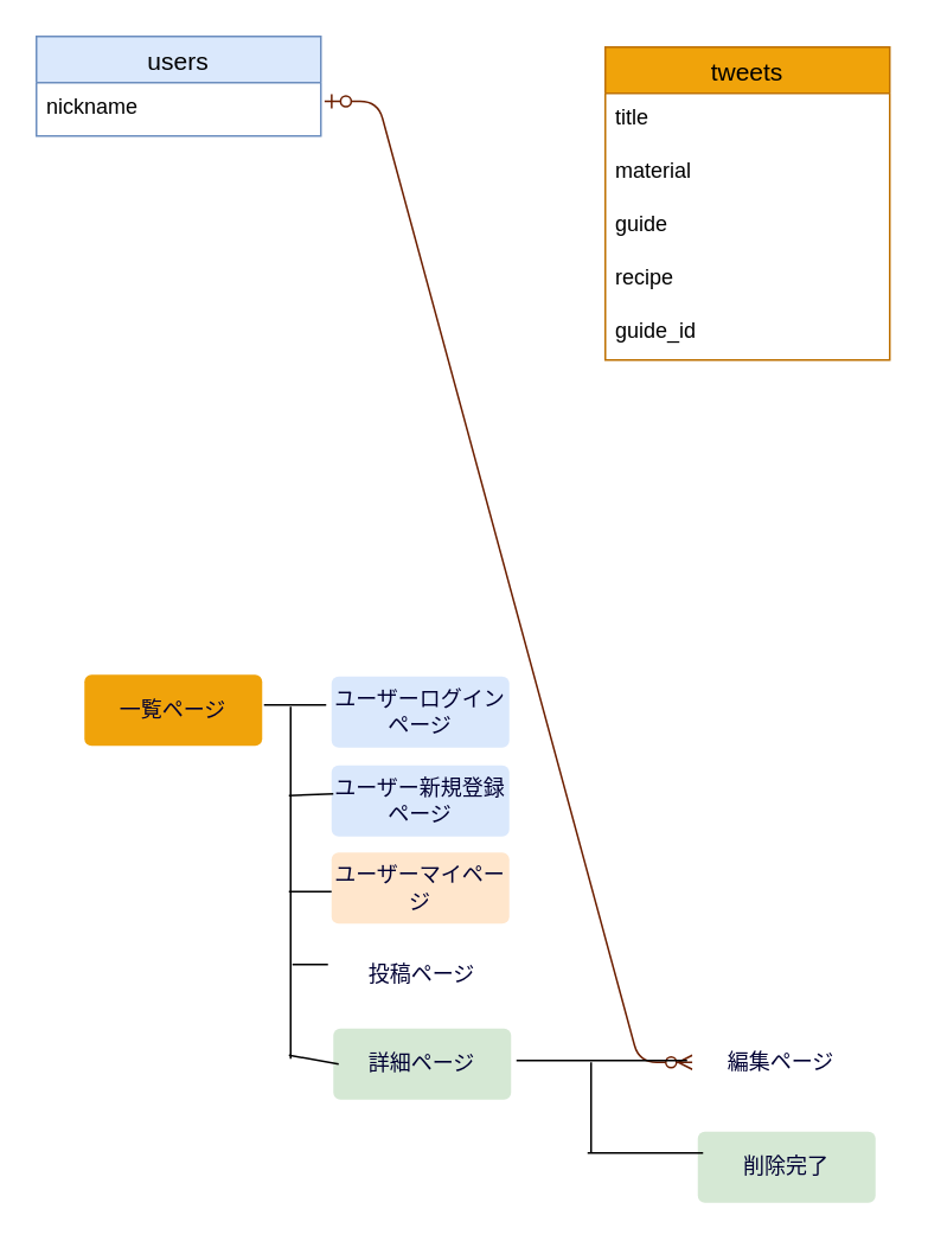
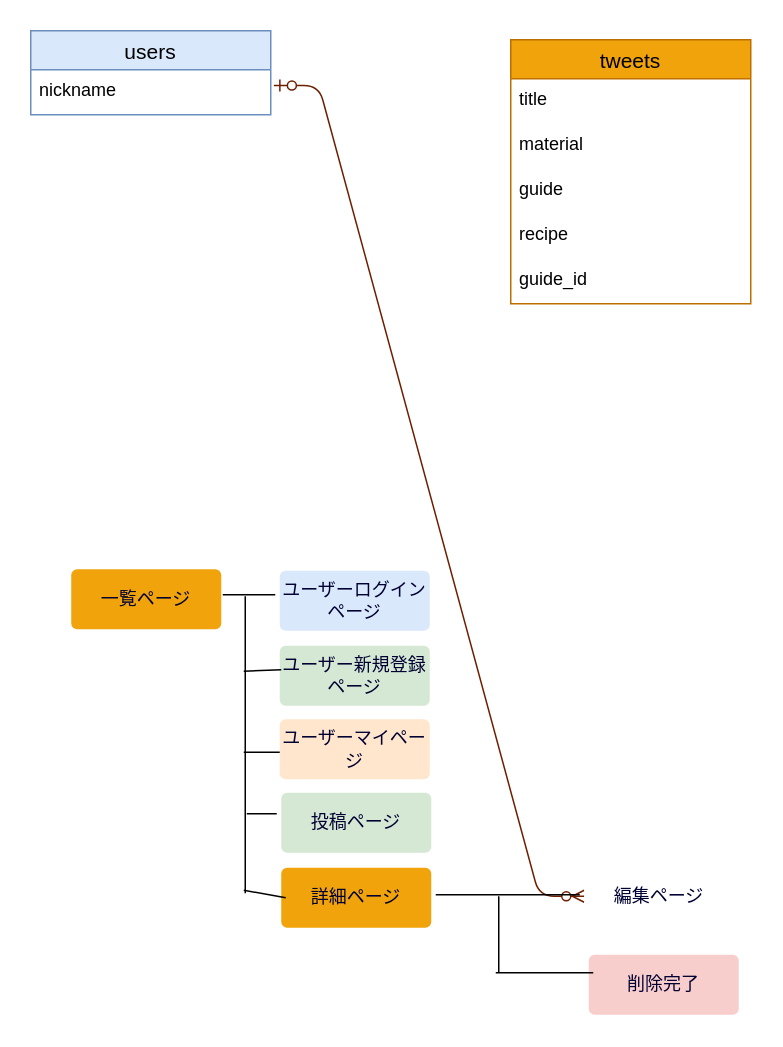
  <mxCell id="0" />
  <mxCell id="1" parent="0" />
  <mxCell id="2" value="users" style="swimlane;fontStyle=0;childLayout=stackLayout;horizontal=1;startSize=26;horizontalStack=0;resizeParent=1;resizeParentMax=0;resizeLast=0;collapsible=1;marginBottom=0;align=center;fontSize=14;fillColor=#dae8fc;strokeColor=#6c8ebf;labelBorderColor=none;fontColor=#000000;" vertex="1" parent="1"><mxGeometry x="20" y="20" width="160" height="56" as="geometry" /></mxCell>
  <mxCell id="3" value="nickname" style="text;strokeColor=none;fillColor=none;spacingLeft=4;spacingRight=4;overflow=hidden;rotatable=0;points=[[0,0.5],[1,0.5]];portConstraint=eastwest;fontSize=12;fontColor=#000000;" vertex="1" parent="2"><mxGeometry y="26" width="160" height="30" as="geometry" /></mxCell>
  <mxCell id="4" value="tweets" style="swimlane;fontStyle=0;childLayout=stackLayout;horizontal=1;startSize=26;horizontalStack=0;resizeParent=1;resizeParentMax=0;resizeLast=0;collapsible=1;marginBottom=0;align=center;fontSize=14;fillColor=#f0a30a;fontColor=#000000;strokeColor=#BD7000;labelBorderColor=none;swimlaneFillColor=none;" vertex="1" parent="1"><mxGeometry x="340" y="26" width="160" height="176" as="geometry" /></mxCell>
  <mxCell id="5" value="title&#10;" style="text;strokeColor=none;fillColor=none;spacingLeft=4;spacingRight=4;overflow=hidden;rotatable=0;points=[[0,0.5],[1,0.5]];portConstraint=eastwest;fontSize=12;fontColor=#000000;" vertex="1" parent="4"><mxGeometry y="26" width="160" height="30" as="geometry" /></mxCell>
  <mxCell id="6" value="material" style="text;strokeColor=none;fillColor=none;spacingLeft=4;spacingRight=4;overflow=hidden;rotatable=0;points=[[0,0.5],[1,0.5]];portConstraint=eastwest;fontSize=12;fontColor=#000000;" vertex="1" parent="4"><mxGeometry y="56" width="160" height="30" as="geometry" /></mxCell>
  <mxCell id="7" value="guide" style="text;strokeColor=none;fillColor=none;spacingLeft=4;spacingRight=4;overflow=hidden;rotatable=0;points=[[0,0.5],[1,0.5]];portConstraint=eastwest;fontSize=12;fontColor=#000000;" vertex="1" parent="4"><mxGeometry y="86" width="160" height="30" as="geometry" /></mxCell>
  <mxCell id="8" value="recipe" style="text;strokeColor=none;fillColor=none;spacingLeft=4;spacingRight=4;overflow=hidden;rotatable=0;points=[[0,0.5],[1,0.5]];portConstraint=eastwest;fontSize=12;fontColor=#000000;" vertex="1" parent="4"><mxGeometry y="116" width="160" height="30" as="geometry" /></mxCell>
  <mxCell id="9" value="guide_id" style="text;strokeColor=none;fillColor=none;spacingLeft=4;spacingRight=4;overflow=hidden;rotatable=0;points=[[0,0.5],[1,0.5]];portConstraint=eastwest;fontSize=12;fontColor=#000000;" vertex="1" parent="4"><mxGeometry y="146" width="160" height="30" as="geometry" /></mxCell>
  <mxCell id="10" value="" style="edgeStyle=entityRelationEdgeStyle;fontSize=12;html=1;endArrow=ERzeroToMany;startArrow=ERzeroToOne;exitX=1.013;exitY=0.35;exitDx=0;exitDy=0;exitPerimeter=0;fontColor=#6666FF;labelBackgroundColor=none;fillColor=#a0522d;strokeColor=#6D1F00;" edge="1" parent="1" source="3" target="15"><mxGeometry width="100" height="100" relative="1" as="geometry"><mxPoint x="159" y="208" as="sourcePoint" /><mxPoint x="284" y="46" as="targetPoint" /></mxGeometry></mxCell>
  <mxCell id="11" value="ユーザーマイページ" style="rounded=1;arcSize=10;whiteSpace=wrap;html=1;align=center;labelBorderColor=none;strokeColor=none;fillColor=#ffe6cc;fontColor=#000033;" vertex="1" parent="1"><mxGeometry x="186" y="479" width="100" height="40" as="geometry" /></mxCell>
- <mxCell id="12" value="投稿ページ" style="rounded=1;arcSize=10;whiteSpace=wrap;html=1;align=center;labelBorderColor=none;strokeColor=none;fillColor=#ffffff;fontColor=#000033;" vertex="1" parent="1"><mxGeometry x="187" y="528" width="100" height="40" as="geometry" /></mxCell>
- <mxCell id="13" value="ユーザー新規登録ページ" style="rounded=1;arcSize=10;whiteSpace=wrap;html=1;align=center;labelBorderColor=none;strokeColor=none;fillColor=#dae8fc;fontColor=#000033;" vertex="1" parent="1"><mxGeometry x="186" y="430" width="100" height="40" as="geometry" /></mxCell>
- <mxCell id="14" value="削除完了" style="rounded=1;arcSize=10;whiteSpace=wrap;html=1;align=center;labelBorderColor=none;strokeColor=none;fillColor=#d5e8d4;fontColor=#000033;" vertex="1" parent="1"><mxGeometry x="392" y="636" width="100" height="40" as="geometry" /></mxCell>
+ <mxCell id="12" value="投稿ページ" style="rounded=1;arcSize=10;whiteSpace=wrap;html=1;align=center;labelBorderColor=none;strokeColor=none;fillColor=#d5e8d4;fontColor=#000033;" vertex="1" parent="1"><mxGeometry x="187" y="528" width="100" height="40" as="geometry" /></mxCell>
+ <mxCell id="13" value="ユーザー新規登録ページ" style="rounded=1;arcSize=10;whiteSpace=wrap;html=1;align=center;labelBorderColor=none;strokeColor=none;fillColor=#d5e8d4;fontColor=#000033;" vertex="1" parent="1"><mxGeometry x="186" y="430" width="100" height="40" as="geometry" /></mxCell>
+ <mxCell id="14" value="削除完了" style="rounded=1;arcSize=10;whiteSpace=wrap;html=1;align=center;labelBorderColor=none;strokeColor=none;fillColor=#f8cecc;fontColor=#000033;" vertex="1" parent="1"><mxGeometry x="392" y="636" width="100" height="40" as="geometry" /></mxCell>
  <mxCell id="15" value="編集ページ" style="rounded=1;arcSize=10;whiteSpace=wrap;html=1;align=center;labelBorderColor=none;strokeColor=none;fillColor=#ffffff;fontColor=#000033;" vertex="1" parent="1"><mxGeometry x="389" y="577" width="100" height="40" as="geometry" /></mxCell>
- <mxCell id="16" value="詳細ページ" style="rounded=1;arcSize=10;whiteSpace=wrap;html=1;align=center;labelBorderColor=none;strokeColor=none;fillColor=#d5e8d4;fontColor=#000033;" vertex="1" parent="1"><mxGeometry x="187" y="578" width="100" height="40" as="geometry" /></mxCell>
+ <mxCell id="16" value="詳細ページ" style="rounded=1;arcSize=10;whiteSpace=wrap;html=1;align=center;labelBorderColor=none;strokeColor=none;fillColor=#f0a30a;fontColor=#000033;" vertex="1" parent="1"><mxGeometry x="187" y="578" width="100" height="40" as="geometry" /></mxCell>
  <mxCell id="17" value="ユーザーログインページ" style="rounded=1;arcSize=10;whiteSpace=wrap;html=1;align=center;labelBorderColor=none;strokeColor=none;fillColor=#dae8fc;fontColor=#000033;" vertex="1" parent="1"><mxGeometry x="186" y="380" width="100" height="40" as="geometry" /></mxCell>
  <mxCell id="18" value="一覧ページ" style="rounded=1;arcSize=10;whiteSpace=wrap;html=1;align=center;labelBorderColor=none;strokeColor=none;fillColor=#f0a30a;fontColor=#000033;" vertex="1" parent="1"><mxGeometry x="47" y="379" width="100" height="40" as="geometry" /></mxCell>
  <mxCell id="19" value="" style="endArrow=none;html=1;rounded=0;labelBackgroundColor=none;fontColor=#000033;strokeColor=#000000;" edge="1" parent="1"><mxGeometry relative="1" as="geometry"><mxPoint x="148" y="396" as="sourcePoint" /><mxPoint x="183" y="396" as="targetPoint" /></mxGeometry></mxCell>
  <mxCell id="20" value="" style="endArrow=none;html=1;rounded=0;labelBackgroundColor=none;fontColor=#000033;strokeColor=#000000;" edge="1" parent="1"><mxGeometry relative="1" as="geometry"><mxPoint x="163" y="595" as="sourcePoint" /><mxPoint x="163" y="397" as="targetPoint" /></mxGeometry></mxCell>
  <mxCell id="21" value="" style="endArrow=none;html=1;rounded=0;labelBackgroundColor=none;fontColor=#000033;strokeColor=#000000;entryX=0.01;entryY=0.55;entryDx=0;entryDy=0;entryPerimeter=0;" edge="1" parent="1"><mxGeometry relative="1" as="geometry"><mxPoint x="162" y="447" as="sourcePoint" /><mxPoint x="187" y="446" as="targetPoint" /></mxGeometry></mxCell>
  <mxCell id="22" value="" style="endArrow=none;html=1;labelBackgroundColor=none;fontColor=#000033;strokeColor=#000000;entryX=0;entryY=0.7;entryDx=0;entryDy=0;entryPerimeter=0;" edge="1" parent="1"><mxGeometry width="50" height="50" relative="1" as="geometry"><mxPoint x="162" y="501" as="sourcePoint" /><mxPoint x="186" y="501" as="targetPoint" /></mxGeometry></mxCell>
  <mxCell id="23" value="" style="endArrow=none;html=1;labelBackgroundColor=none;fontColor=#000033;strokeColor=#000000;" edge="1" parent="1"><mxGeometry width="50" height="50" relative="1" as="geometry"><mxPoint x="164" y="542" as="sourcePoint" /><mxPoint x="184" y="542" as="targetPoint" /><Array as="points"><mxPoint x="184" y="542" /></Array></mxGeometry></mxCell>
  <mxCell id="24" value="" style="endArrow=none;html=1;labelBackgroundColor=none;fontColor=#000033;strokeColor=#000000;" edge="1" parent="1"><mxGeometry width="50" height="50" relative="1" as="geometry"><mxPoint x="162" y="593" as="sourcePoint" /><mxPoint x="190" y="598" as="targetPoint" /></mxGeometry></mxCell>
  <mxCell id="25" value="" style="endArrow=none;html=1;labelBackgroundColor=none;fontColor=#000033;strokeColor=#000000;" edge="1" parent="1"><mxGeometry width="50" height="50" relative="1" as="geometry"><mxPoint x="290" y="596" as="sourcePoint" /><mxPoint x="386" y="596" as="targetPoint" /></mxGeometry></mxCell>
  <mxCell id="26" value="" style="endArrow=none;html=1;labelBackgroundColor=none;fontColor=#000033;strokeColor=#000000;" edge="1" parent="1"><mxGeometry width="50" height="50" relative="1" as="geometry"><mxPoint x="332" y="648" as="sourcePoint" /><mxPoint x="332" y="597" as="targetPoint" /></mxGeometry></mxCell>
  <mxCell id="27" value="" style="endArrow=none;html=1;labelBackgroundColor=none;fontColor=#000033;strokeColor=#000000;" edge="1" parent="1"><mxGeometry width="50" height="50" relative="1" as="geometry"><mxPoint x="330" y="648" as="sourcePoint" /><mxPoint x="395" y="648" as="targetPoint" /></mxGeometry></mxCell>
